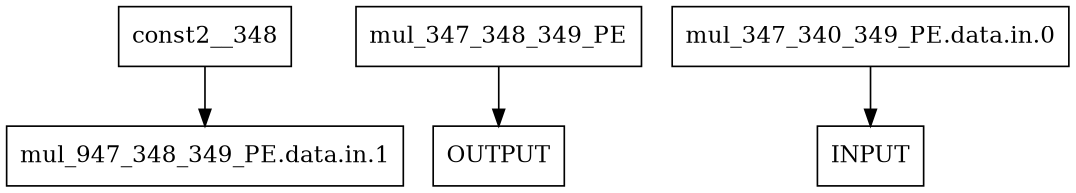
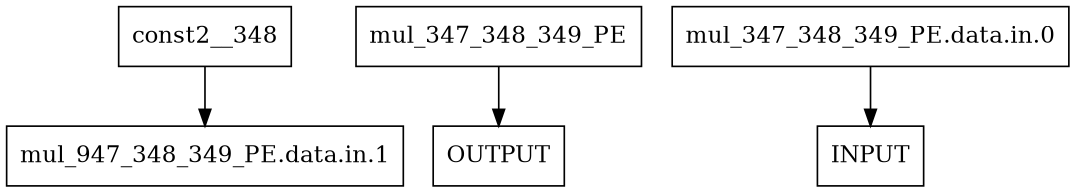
  digraph {
    node [shape=box]
    n1 [label="mul_947_348_349_PE.data.in.1"]
    const2__348
    mul_347_348_349_PE
    OUTPUT
-   "mul_347_348_349_PE.data.in.0" [label="mul_347_340_349_PE.data.in.0"]
+   "mul_347_348_349_PE.data.in.0"
    INPUT
    const2__348 -> n1
    mul_347_348_349_PE -> OUTPUT
    "mul_347_348_349_PE.data.in.0" -> INPUT
  }
